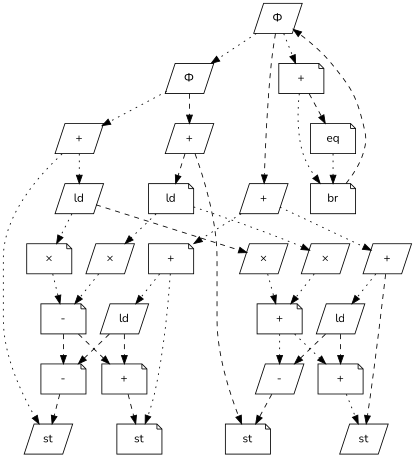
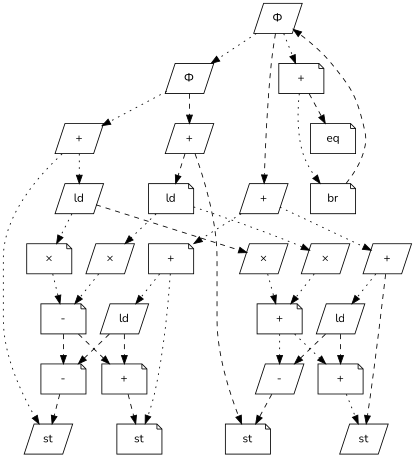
  digraph {
    fontname=Nunito
    node [shape=parallelogram fontname=Nunito]
    edge [color=black style=dotted fontname=Nunito]
    n1 [label="Φ"]
    n2 [label="Φ"]
    n3 [label="+"]
    n4 [label="+" shape=note]
    n5 [label="+"]
    n6 [label="+"]
    n7 [label=ld]
    n8 [label=st]
    n9 [label="×" shape=note]
    n10 [label="×"]
    n11 [label="-" shape=note]
    n12 [label=ld shape=note]
    n13 [label=st shape=note]
    n14 [label="×"]
    n15 [label="×"]
    n16 [label="-" shape=note]
    n17 [label="+" shape=note]
    n18 [label="+" shape=note]
    n19 [label="-"]
    n20 [label="+" shape=note]
    n21 [label="+" shape=note]
    n22 [label="+"]
    n23 [label=ld]
    n24 [label=st shape=note]
    n25 [label=ld]
    n26 [label=st]
    n27 [label=eq shape=note]
    n28 [label=br shape=note]
    n1 -> n2
    n1 -> n3 [style=dashed]
    n1 -> n4
    n2 -> n5
    n2 -> n6 [style=dashed]
    n3 -> n21
    n3 -> n22
    n4 -> n27 [style=dashed]
    n4 -> n28
    n5 -> n7
    n5 -> n8
    n6 -> n12 [style=dashed]
    n6 -> n13 [style=dashed]
    n7 -> n9
    n7 -> n10 [style=dashed]
    n9 -> n11
    n10 -> n18
    n11 -> n16 [style=dashed]
    n11 -> n17 [style=dashed]
    n12 -> n14
    n12 -> n15
    n14 -> n11
    n15 -> n18
    n16 -> n8 [style=dashed]
    n17 -> n24 [style=dashed]
    n18 -> n19
    n18 -> n20
    n19 -> n13 [style=dashed]
    n20 -> n26
    n21 -> n23
    n21 -> n24
    n22 -> n25
    n22 -> n26 [style=dashed]
    n23 -> n16 [style=dashed]
    n23 -> n17 [style=dashed]
    n25 -> n19 [style=dashed]
    n25 -> n20 [style=dashed]
-   n27 -> n28
    n28 -> n1 [style=dashed]
  }
